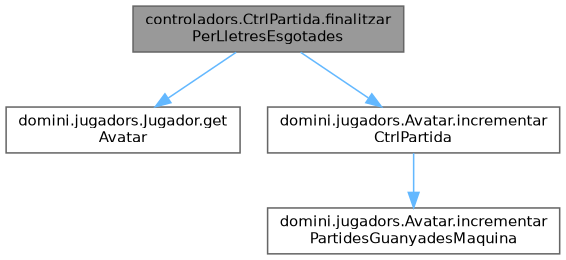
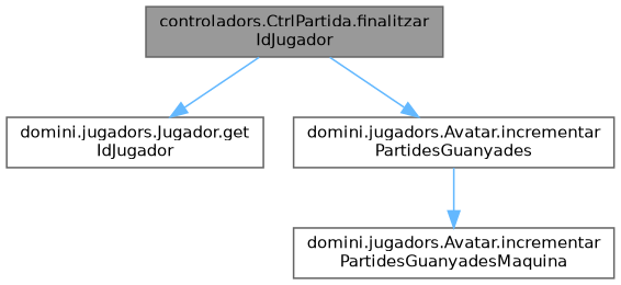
  digraph {
    rankdir=TB
    node [color=grey40 fillcolor=white fontname=Helvetica fontsize=10 shape=box style=filled]
    edge [color=steelblue1 fontname=Helvetica fontsize=10 labelfontname=Helvetica labelfontsize=10 style=solid]
-   n1 [color=gray40 fillcolor=grey60 fontcolor=black height=0.2 label="controladors.CtrlPartida.finalitzar\lPerLletresEsgotades" width=0.4]
-   n2 [height=0.2 label="domini.jugadors.Jugador.get\lAvatar" width=0.4]
-   n3 [height=0.2 label="domini.jugadors.Avatar.incrementar\lCtrlPartida" width=0.4]
+   n1 [color=gray40 fillcolor=grey60 fontcolor=black height=0.2 label="controladors.CtrlPartida.finalitzar\lIdJugador" width=0.4]
+   n2 [height=0.2 label="domini.jugadors.Jugador.get\lIdJugador" width=0.4]
+   n3 [height=0.2 label="domini.jugadors.Avatar.incrementar\lPartidesGuanyades" width=0.4]
    n4 [height=0.2 label="domini.jugadors.Avatar.incrementar\lPartidesGuanyadesMaquina" width=0.4]
    n1 -> n2
    n1 -> n3
    n3 -> n4
  }
